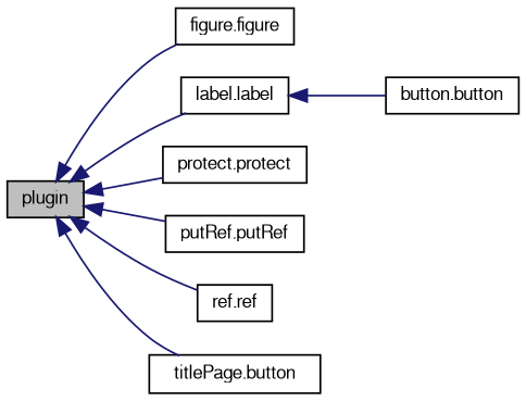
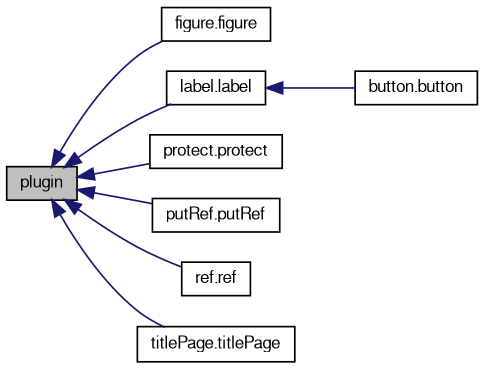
  digraph {
    rankdir=LR
    node [color=black fillcolor=white fontname=FreeSans fontsize=10 shape=record style=filled]
    edge [color=midnightblue dir=back fontname=FreeSans fontsize=10 labelfontname=FreeSans labelfontsize=10 style=solid]
    n1 [fillcolor=grey75 fontcolor=black height=0.2 label=plugin width=0.4]
    n2 [height=0.2 label="figure.figure" width=0.4]
    n3 [height=0.2 label="label.label" width=0.4]
    n4 [height=0.2 label="protect.protect" width=0.4]
    n5 [height=0.2 label="putRef.putRef" width=0.4]
    n6 [height=0.2 label="ref.ref" width=0.4]
-   n7 [height=0.2 label="titlePage.button" width=0.4]
+   n7 [height=0.2 label="titlePage.titlePage" width=0.4]
    n8 [height=0.2 label="button.button" width=0.4]
    n1 -> n2
    n1 -> n3
    n1 -> n4
    n1 -> n5
    n1 -> n6
    n1 -> n7
    n3 -> n8
  }
